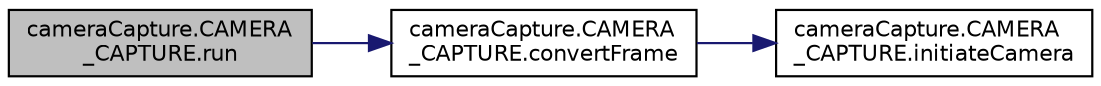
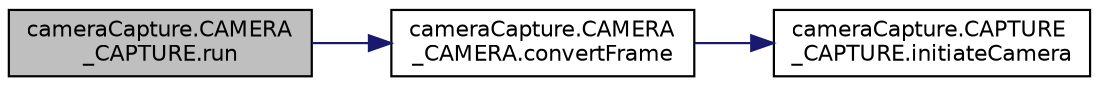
  digraph {
    rankdir=LR
    node [color=black fillcolor=white fontname=Helvetica fontsize=10 shape=record style=filled]
    edge [color=midnightblue fontname=Helvetica fontsize=10 labelfontname=Helvetica labelfontsize=10 style=solid]
    n1 [fillcolor=grey75 fontcolor=black height=0.2 label="cameraCapture.CAMERA\l_CAPTURE.run" width=0.4]
-   n2 [height=0.2 label="cameraCapture.CAMERA\l_CAPTURE.convertFrame" width=0.4]
-   n3 [height=0.2 label="cameraCapture.CAMERA\l_CAPTURE.initiateCamera" width=0.4]
+   n2 [height=0.2 label="cameraCapture.CAMERA\l_CAMERA.convertFrame" width=0.4]
+   n3 [height=0.2 label="cameraCapture.CAPTURE\l_CAPTURE.initiateCamera" width=0.4]
    n1 -> n2
    n2 -> n3
  }
